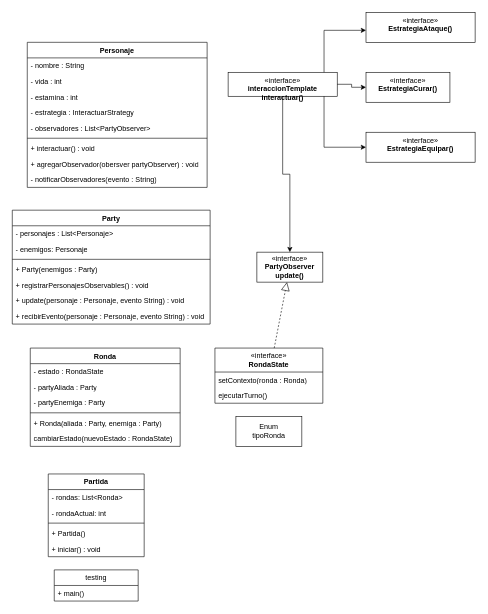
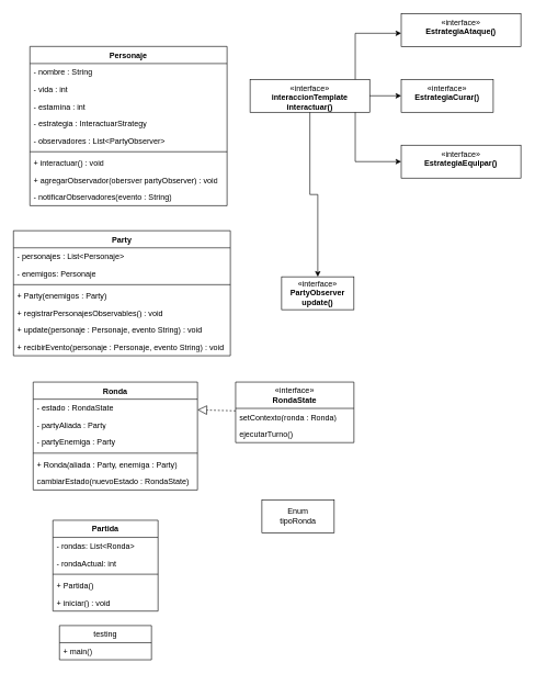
  <mxCell id="0" />
  <mxCell id="1" parent="0" />
- <mxCell id="2" value="Enum&lt;div&gt;tipoRonda&lt;/div&gt;" style="html=1;whiteSpace=wrap;" vertex="1" parent="1"><mxGeometry x="393" y="694" width="110" height="50" as="geometry" /></mxCell>
+ <mxCell id="2" value="Enum&lt;div&gt;tipoRonda&lt;/div&gt;" style="html=1;whiteSpace=wrap;" vertex="1" parent="1"><mxGeometry x="398" y="759" width="110" height="50" as="geometry" /></mxCell>
  <mxCell id="3" value="«interface»&lt;br&gt;&lt;b&gt;PartyObserver&lt;/b&gt;&lt;div&gt;&lt;b&gt;update()&lt;/b&gt;&lt;/div&gt;" style="html=1;whiteSpace=wrap;" vertex="1" parent="1"><mxGeometry x="428" y="420" width="110" height="50" as="geometry" /></mxCell>
  <mxCell id="4" value="testing" style="swimlane;fontStyle=0;childLayout=stackLayout;horizontal=1;startSize=26;fillColor=none;horizontalStack=0;resizeParent=1;resizeParentMax=0;resizeLast=0;collapsible=1;marginBottom=0;whiteSpace=wrap;html=1;" vertex="1" parent="1"><mxGeometry x="90" y="950" width="140" height="52" as="geometry" /></mxCell>
  <mxCell id="5" value="+ main()" style="text;strokeColor=none;fillColor=none;align=left;verticalAlign=top;spacingLeft=4;spacingRight=4;overflow=hidden;rotatable=0;points=[[0,0.5],[1,0.5]];portConstraint=eastwest;whiteSpace=wrap;html=1;" vertex="1" parent="4"><mxGeometry y="26" width="140" height="26" as="geometry" /></mxCell>
  <mxCell id="6" value="Partida" style="swimlane;fontStyle=1;align=center;verticalAlign=top;childLayout=stackLayout;horizontal=1;startSize=26;horizontalStack=0;resizeParent=1;resizeParentMax=0;resizeLast=0;collapsible=1;marginBottom=0;whiteSpace=wrap;html=1;" vertex="1" parent="1"><mxGeometry x="80" y="790" width="160" height="138" as="geometry" /></mxCell>
  <mxCell id="7" value="- rondas: List&amp;lt;Ronda&amp;gt;" style="text;strokeColor=none;fillColor=none;align=left;verticalAlign=top;spacingLeft=4;spacingRight=4;overflow=hidden;rotatable=0;points=[[0,0.5],[1,0.5]];portConstraint=eastwest;whiteSpace=wrap;html=1;" vertex="1" parent="6"><mxGeometry y="26" width="160" height="26" as="geometry" /></mxCell>
  <mxCell id="8" value="- rondaActual: int" style="text;strokeColor=none;fillColor=none;align=left;verticalAlign=top;spacingLeft=4;spacingRight=4;overflow=hidden;rotatable=0;points=[[0,0.5],[1,0.5]];portConstraint=eastwest;whiteSpace=wrap;html=1;" vertex="1" parent="6"><mxGeometry y="52" width="160" height="26" as="geometry" /></mxCell>
  <mxCell id="9" value="" style="line;strokeWidth=1;fillColor=none;align=left;verticalAlign=middle;spacingTop=-1;spacingLeft=3;spacingRight=3;rotatable=0;labelPosition=right;points=[];portConstraint=eastwest;strokeColor=inherit;" vertex="1" parent="6"><mxGeometry y="78" width="160" height="8" as="geometry" /></mxCell>
  <mxCell id="10" value="+ Partida()" style="text;strokeColor=none;fillColor=none;align=left;verticalAlign=top;spacingLeft=4;spacingRight=4;overflow=hidden;rotatable=0;points=[[0,0.5],[1,0.5]];portConstraint=eastwest;whiteSpace=wrap;html=1;" vertex="1" parent="6"><mxGeometry y="86" width="160" height="26" as="geometry" /></mxCell>
  <mxCell id="11" value="+ iniciar() : void" style="text;strokeColor=none;fillColor=none;align=left;verticalAlign=top;spacingLeft=4;spacingRight=4;overflow=hidden;rotatable=0;points=[[0,0.5],[1,0.5]];portConstraint=eastwest;whiteSpace=wrap;html=1;" vertex="1" parent="6"><mxGeometry y="112" width="160" height="26" as="geometry" /></mxCell>
  <mxCell id="12" value="Ronda" style="swimlane;fontStyle=1;align=center;verticalAlign=top;childLayout=stackLayout;horizontal=1;startSize=26;horizontalStack=0;resizeParent=1;resizeParentMax=0;resizeLast=0;collapsible=1;marginBottom=0;whiteSpace=wrap;html=1;" vertex="1" parent="1"><mxGeometry x="50" y="580" width="250" height="164" as="geometry" /></mxCell>
  <mxCell id="13" value="- estado : RondaState" style="text;strokeColor=none;fillColor=none;align=left;verticalAlign=top;spacingLeft=4;spacingRight=4;overflow=hidden;rotatable=0;points=[[0,0.5],[1,0.5]];portConstraint=eastwest;whiteSpace=wrap;html=1;" vertex="1" parent="12"><mxGeometry y="26" width="250" height="26" as="geometry" /></mxCell>
  <mxCell id="14" value="- partyAliada : Party" style="text;strokeColor=none;fillColor=none;align=left;verticalAlign=top;spacingLeft=4;spacingRight=4;overflow=hidden;rotatable=0;points=[[0,0.5],[1,0.5]];portConstraint=eastwest;whiteSpace=wrap;html=1;" vertex="1" parent="12"><mxGeometry y="52" width="250" height="26" as="geometry" /></mxCell>
  <mxCell id="15" value="- partyEnemiga : Party" style="text;strokeColor=none;fillColor=none;align=left;verticalAlign=top;spacingLeft=4;spacingRight=4;overflow=hidden;rotatable=0;points=[[0,0.5],[1,0.5]];portConstraint=eastwest;whiteSpace=wrap;html=1;" vertex="1" parent="12"><mxGeometry y="78" width="250" height="26" as="geometry" /></mxCell>
  <mxCell id="16" value="" style="line;strokeWidth=1;fillColor=none;align=left;verticalAlign=middle;spacingTop=-1;spacingLeft=3;spacingRight=3;rotatable=0;labelPosition=right;points=[];portConstraint=eastwest;strokeColor=inherit;" vertex="1" parent="12"><mxGeometry y="104" width="250" height="8" as="geometry" /></mxCell>
  <mxCell id="17" value="+ Ronda(aliada : Party, enemiga : Party)" style="text;strokeColor=none;fillColor=none;align=left;verticalAlign=top;spacingLeft=4;spacingRight=4;overflow=hidden;rotatable=0;points=[[0,0.5],[1,0.5]];portConstraint=eastwest;whiteSpace=wrap;html=1;" vertex="1" parent="12"><mxGeometry y="112" width="250" height="26" as="geometry" /></mxCell>
  <mxCell id="18" value="cambiarEstado(nuevoEstado : RondaState)" style="text;strokeColor=none;fillColor=none;align=left;verticalAlign=top;spacingLeft=4;spacingRight=4;overflow=hidden;rotatable=0;points=[[0,0.5],[1,0.5]];portConstraint=eastwest;whiteSpace=wrap;html=1;" vertex="1" parent="12"><mxGeometry y="138" width="250" height="26" as="geometry" /></mxCell>
  <mxCell id="19" value="«interface»&lt;br&gt;&lt;b&gt;RondaState&lt;/b&gt;" style="swimlane;fontStyle=0;childLayout=stackLayout;horizontal=1;startSize=40;fillColor=none;horizontalStack=0;resizeParent=1;resizeParentMax=0;resizeLast=0;collapsible=1;marginBottom=0;whiteSpace=wrap;html=1;" vertex="1" parent="1"><mxGeometry x="358" y="580" width="180" height="92" as="geometry" /></mxCell>
  <mxCell id="20" value="setContexto(ronda : Ronda)" style="text;strokeColor=none;fillColor=none;align=left;verticalAlign=top;spacingLeft=4;spacingRight=4;overflow=hidden;rotatable=0;points=[[0,0.5],[1,0.5]];portConstraint=eastwest;whiteSpace=wrap;html=1;" vertex="1" parent="19"><mxGeometry y="40" width="180" height="26" as="geometry" /></mxCell>
  <mxCell id="21" value="ejecutarTurno()" style="text;strokeColor=none;fillColor=none;align=left;verticalAlign=top;spacingLeft=4;spacingRight=4;overflow=hidden;rotatable=0;points=[[0,0.5],[1,0.5]];portConstraint=eastwest;whiteSpace=wrap;html=1;" vertex="1" parent="19"><mxGeometry y="66" width="180" height="26" as="geometry" /></mxCell>
  <mxCell id="22" value="Party" style="swimlane;fontStyle=1;align=center;verticalAlign=top;childLayout=stackLayout;horizontal=1;startSize=26;horizontalStack=0;resizeParent=1;resizeParentMax=0;resizeLast=0;collapsible=1;marginBottom=0;whiteSpace=wrap;html=1;" vertex="1" parent="1"><mxGeometry x="20" y="350" width="330" height="190" as="geometry" /></mxCell>
  <mxCell id="23" value="- personajes : List&amp;lt;Personaje&amp;gt;" style="text;strokeColor=none;fillColor=none;align=left;verticalAlign=top;spacingLeft=4;spacingRight=4;overflow=hidden;rotatable=0;points=[[0,0.5],[1,0.5]];portConstraint=eastwest;whiteSpace=wrap;html=1;" vertex="1" parent="22"><mxGeometry y="26" width="330" height="26" as="geometry" /></mxCell>
  <mxCell id="24" value="- enemigos: Personaje" style="text;strokeColor=none;fillColor=none;align=left;verticalAlign=top;spacingLeft=4;spacingRight=4;overflow=hidden;rotatable=0;points=[[0,0.5],[1,0.5]];portConstraint=eastwest;whiteSpace=wrap;html=1;" vertex="1" parent="22"><mxGeometry y="52" width="330" height="26" as="geometry" /></mxCell>
  <mxCell id="25" value="" style="line;strokeWidth=1;fillColor=none;align=left;verticalAlign=middle;spacingTop=-1;spacingLeft=3;spacingRight=3;rotatable=0;labelPosition=right;points=[];portConstraint=eastwest;strokeColor=inherit;" vertex="1" parent="22"><mxGeometry y="78" width="330" height="8" as="geometry" /></mxCell>
  <mxCell id="26" value="+ Party(enemigos : Party)" style="text;strokeColor=none;fillColor=none;align=left;verticalAlign=top;spacingLeft=4;spacingRight=4;overflow=hidden;rotatable=0;points=[[0,0.5],[1,0.5]];portConstraint=eastwest;whiteSpace=wrap;html=1;" vertex="1" parent="22"><mxGeometry y="86" width="330" height="26" as="geometry" /></mxCell>
  <mxCell id="27" value="+ registrarPersonajesObservables() : void" style="text;strokeColor=none;fillColor=none;align=left;verticalAlign=top;spacingLeft=4;spacingRight=4;overflow=hidden;rotatable=0;points=[[0,0.5],[1,0.5]];portConstraint=eastwest;whiteSpace=wrap;html=1;" vertex="1" parent="22"><mxGeometry y="112" width="330" height="26" as="geometry" /></mxCell>
  <mxCell id="28" value="+ update(personaje : Personaje, evento String) : void" style="text;strokeColor=none;fillColor=none;align=left;verticalAlign=top;spacingLeft=4;spacingRight=4;overflow=hidden;rotatable=0;points=[[0,0.5],[1,0.5]];portConstraint=eastwest;whiteSpace=wrap;html=1;" vertex="1" parent="22"><mxGeometry y="138" width="330" height="26" as="geometry" /></mxCell>
  <mxCell id="29" value="+ recibirEvento(personaje : Personaje, evento String) : void" style="text;strokeColor=none;fillColor=none;align=left;verticalAlign=top;spacingLeft=4;spacingRight=4;overflow=hidden;rotatable=0;points=[[0,0.5],[1,0.5]];portConstraint=eastwest;whiteSpace=wrap;html=1;" vertex="1" parent="22"><mxGeometry y="164" width="330" height="26" as="geometry" /></mxCell>
  <mxCell id="30" value="Personaje" style="swimlane;fontStyle=1;align=center;verticalAlign=top;childLayout=stackLayout;horizontal=1;startSize=26;horizontalStack=0;resizeParent=1;resizeParentMax=0;resizeLast=0;collapsible=1;marginBottom=0;whiteSpace=wrap;html=1;spacingLeft=4;spacingRight=4;fontFamily=Helvetica;fontSize=12;fontColor=default;fillColor=none;gradientColor=none;" vertex="1" parent="1"><mxGeometry x="45" y="70" width="300" height="242" as="geometry" /></mxCell>
  <mxCell id="31" value="- nombre : String" style="text;strokeColor=none;fillColor=none;align=left;verticalAlign=top;spacingLeft=4;spacingRight=4;overflow=hidden;rotatable=0;points=[[0,0.5],[1,0.5]];portConstraint=eastwest;whiteSpace=wrap;html=1;fontFamily=Helvetica;fontSize=12;fontColor=default;" vertex="1" parent="30"><mxGeometry y="26" width="300" height="26" as="geometry" /></mxCell>
  <mxCell id="32" value="- vida : int" style="text;strokeColor=none;fillColor=none;align=left;verticalAlign=top;spacingLeft=4;spacingRight=4;overflow=hidden;rotatable=0;points=[[0,0.5],[1,0.5]];portConstraint=eastwest;whiteSpace=wrap;html=1;fontFamily=Helvetica;fontSize=12;fontColor=default;" vertex="1" parent="30"><mxGeometry y="52" width="300" height="26" as="geometry" /></mxCell>
  <mxCell id="33" value="- estamina : int" style="text;strokeColor=none;fillColor=none;align=left;verticalAlign=top;spacingLeft=4;spacingRight=4;overflow=hidden;rotatable=0;points=[[0,0.5],[1,0.5]];portConstraint=eastwest;whiteSpace=wrap;html=1;fontFamily=Helvetica;fontSize=12;fontColor=default;" vertex="1" parent="30"><mxGeometry y="78" width="300" height="26" as="geometry" /></mxCell>
  <mxCell id="34" value="- estrategia : InteractuarStrategy" style="text;strokeColor=none;fillColor=none;align=left;verticalAlign=top;spacingLeft=4;spacingRight=4;overflow=hidden;rotatable=0;points=[[0,0.5],[1,0.5]];portConstraint=eastwest;whiteSpace=wrap;html=1;fontFamily=Helvetica;fontSize=12;fontColor=default;" vertex="1" parent="30"><mxGeometry y="104" width="300" height="26" as="geometry" /></mxCell>
  <mxCell id="35" value="- observadores : List&amp;lt;PartyObserver&amp;gt;" style="text;strokeColor=none;fillColor=none;align=left;verticalAlign=top;spacingLeft=4;spacingRight=4;overflow=hidden;rotatable=0;points=[[0,0.5],[1,0.5]];portConstraint=eastwest;whiteSpace=wrap;html=1;fontFamily=Helvetica;fontSize=12;fontColor=default;" vertex="1" parent="30"><mxGeometry y="130" width="300" height="26" as="geometry" /></mxCell>
  <mxCell id="36" value="" style="line;strokeWidth=1;fillColor=none;align=left;verticalAlign=middle;spacingTop=-1;spacingLeft=3;spacingRight=3;rotatable=0;labelPosition=right;points=[];portConstraint=eastwest;strokeColor=inherit;fontFamily=Helvetica;fontSize=12;fontColor=default;" vertex="1" parent="30"><mxGeometry y="156" width="300" height="8" as="geometry" /></mxCell>
  <mxCell id="37" value="+ interactuar() : void" style="text;strokeColor=none;fillColor=none;align=left;verticalAlign=top;spacingLeft=4;spacingRight=4;overflow=hidden;rotatable=0;points=[[0,0.5],[1,0.5]];portConstraint=eastwest;whiteSpace=wrap;html=1;fontFamily=Helvetica;fontSize=12;fontColor=default;" vertex="1" parent="30"><mxGeometry y="164" width="300" height="26" as="geometry" /></mxCell>
  <mxCell id="38" value="+ agregarObservador(obersver partyObserver) : void" style="text;strokeColor=none;fillColor=none;align=left;verticalAlign=top;spacingLeft=4;spacingRight=4;overflow=hidden;rotatable=0;points=[[0,0.5],[1,0.5]];portConstraint=eastwest;whiteSpace=wrap;html=1;fontFamily=Helvetica;fontSize=12;fontColor=default;" vertex="1" parent="30"><mxGeometry y="190" width="300" height="26" as="geometry" /></mxCell>
  <mxCell id="39" value="- notificarObservadores(evento : String)" style="text;strokeColor=none;fillColor=none;align=left;verticalAlign=top;spacingLeft=4;spacingRight=4;overflow=hidden;rotatable=0;points=[[0,0.5],[1,0.5]];portConstraint=eastwest;whiteSpace=wrap;html=1;fontFamily=Helvetica;fontSize=12;fontColor=default;" vertex="1" parent="30"><mxGeometry y="216" width="300" height="26" as="geometry" /></mxCell>
  <mxCell id="40" style="edgeStyle=orthogonalEdgeStyle;rounded=0;orthogonalLoop=1;jettySize=auto;html=1;fontFamily=Helvetica;fontSize=12;fontColor=default;" edge="1" parent="1" source="44" target="45"><mxGeometry relative="1" as="geometry"><Array as="points"><mxPoint x="540" y="50" /></Array></mxGeometry></mxCell>
  <mxCell id="41" style="edgeStyle=orthogonalEdgeStyle;rounded=0;orthogonalLoop=1;jettySize=auto;html=1;fontFamily=Helvetica;fontSize=12;fontColor=default;" edge="1" parent="1" source="44" target="46"><mxGeometry relative="1" as="geometry" /></mxCell>
  <mxCell id="42" style="edgeStyle=orthogonalEdgeStyle;rounded=0;orthogonalLoop=1;jettySize=auto;html=1;fontFamily=Helvetica;fontSize=12;fontColor=default;" edge="1" parent="1" source="44" target="47"><mxGeometry relative="1" as="geometry"><Array as="points"><mxPoint x="540" y="245" /></Array></mxGeometry></mxCell>
  <mxCell id="43" style="edgeStyle=orthogonalEdgeStyle;rounded=0;orthogonalLoop=1;jettySize=auto;html=1;fontFamily=Helvetica;fontSize=12;fontColor=default;" edge="1" parent="1" source="44" target="3"><mxGeometry relative="1" as="geometry" /></mxCell>
- <mxCell id="44" value="«interface»&lt;br&gt;&lt;b&gt;interaccionTemplate&lt;/b&gt;&lt;div&gt;&lt;b&gt;interactuar()&lt;/b&gt;&lt;/div&gt;" style="html=1;whiteSpace=wrap;align=center;verticalAlign=top;spacingLeft=4;spacingRight=4;fontFamily=Helvetica;fontSize=12;fontColor=default;fillColor=none;gradientColor=none;" vertex="1" parent="1"><mxGeometry x="380" y="120" width="182" height="40" as="geometry" /></mxCell>
+ <mxCell id="44" value="«interface»&lt;br&gt;&lt;b&gt;interaccionTemplate&lt;/b&gt;&lt;div&gt;&lt;b&gt;interactuar()&lt;/b&gt;&lt;/div&gt;" style="html=1;whiteSpace=wrap;align=center;verticalAlign=top;spacingLeft=4;spacingRight=4;fontFamily=Helvetica;fontSize=12;fontColor=default;fillColor=none;gradientColor=none;" vertex="1" parent="1"><mxGeometry x="380" y="120" width="182" height="50" as="geometry" /></mxCell>
  <mxCell id="45" value="«interface»&lt;br&gt;&lt;b&gt;EstrategiaAtaque()&lt;/b&gt;" style="html=1;whiteSpace=wrap;align=center;verticalAlign=top;spacingLeft=4;spacingRight=4;fontFamily=Helvetica;fontSize=12;fontColor=default;fillColor=none;gradientColor=none;" vertex="1" parent="1"><mxGeometry x="610" y="20" width="182" height="50" as="geometry" /></mxCell>
  <mxCell id="46" value="«interface»&lt;br&gt;&lt;b&gt;EstrategiaCurar()&lt;/b&gt;" style="html=1;whiteSpace=wrap;align=center;verticalAlign=top;spacingLeft=4;spacingRight=4;fontFamily=Helvetica;fontSize=12;fontColor=default;fillColor=none;gradientColor=none;" vertex="1" parent="1"><mxGeometry x="610" y="120" width="140" height="50" as="geometry" /></mxCell>
  <mxCell id="47" value="«interface»&lt;br&gt;&lt;b&gt;EstrategiaEquipar()&lt;/b&gt;" style="html=1;whiteSpace=wrap;align=center;verticalAlign=top;spacingLeft=4;spacingRight=4;fontFamily=Helvetica;fontSize=12;fontColor=default;fillColor=none;gradientColor=none;" vertex="1" parent="1"><mxGeometry x="610" y="220" width="182" height="50" as="geometry" /></mxCell>
- <mxCell id="48" value="" style="endArrow=block;dashed=1;endFill=0;endSize=12;html=1;rounded=0;fontFamily=Helvetica;fontSize=12;fontColor=default;" edge="1" parent="1" source="19" target="3"><mxGeometry width="160" relative="1" as="geometry"><mxPoint x="200" y="660" as="sourcePoint" /><mxPoint x="360" y="660" as="targetPoint" /></mxGeometry></mxCell>
+ <mxCell id="48" value="" style="endArrow=block;dashed=1;endFill=0;endSize=12;html=1;rounded=0;fontFamily=Helvetica;fontSize=12;fontColor=default;" edge="1" parent="1" source="19" target="13"><mxGeometry width="160" relative="1" as="geometry"><mxPoint x="200" y="660" as="sourcePoint" /><mxPoint x="360" y="660" as="targetPoint" /></mxGeometry></mxCell>
